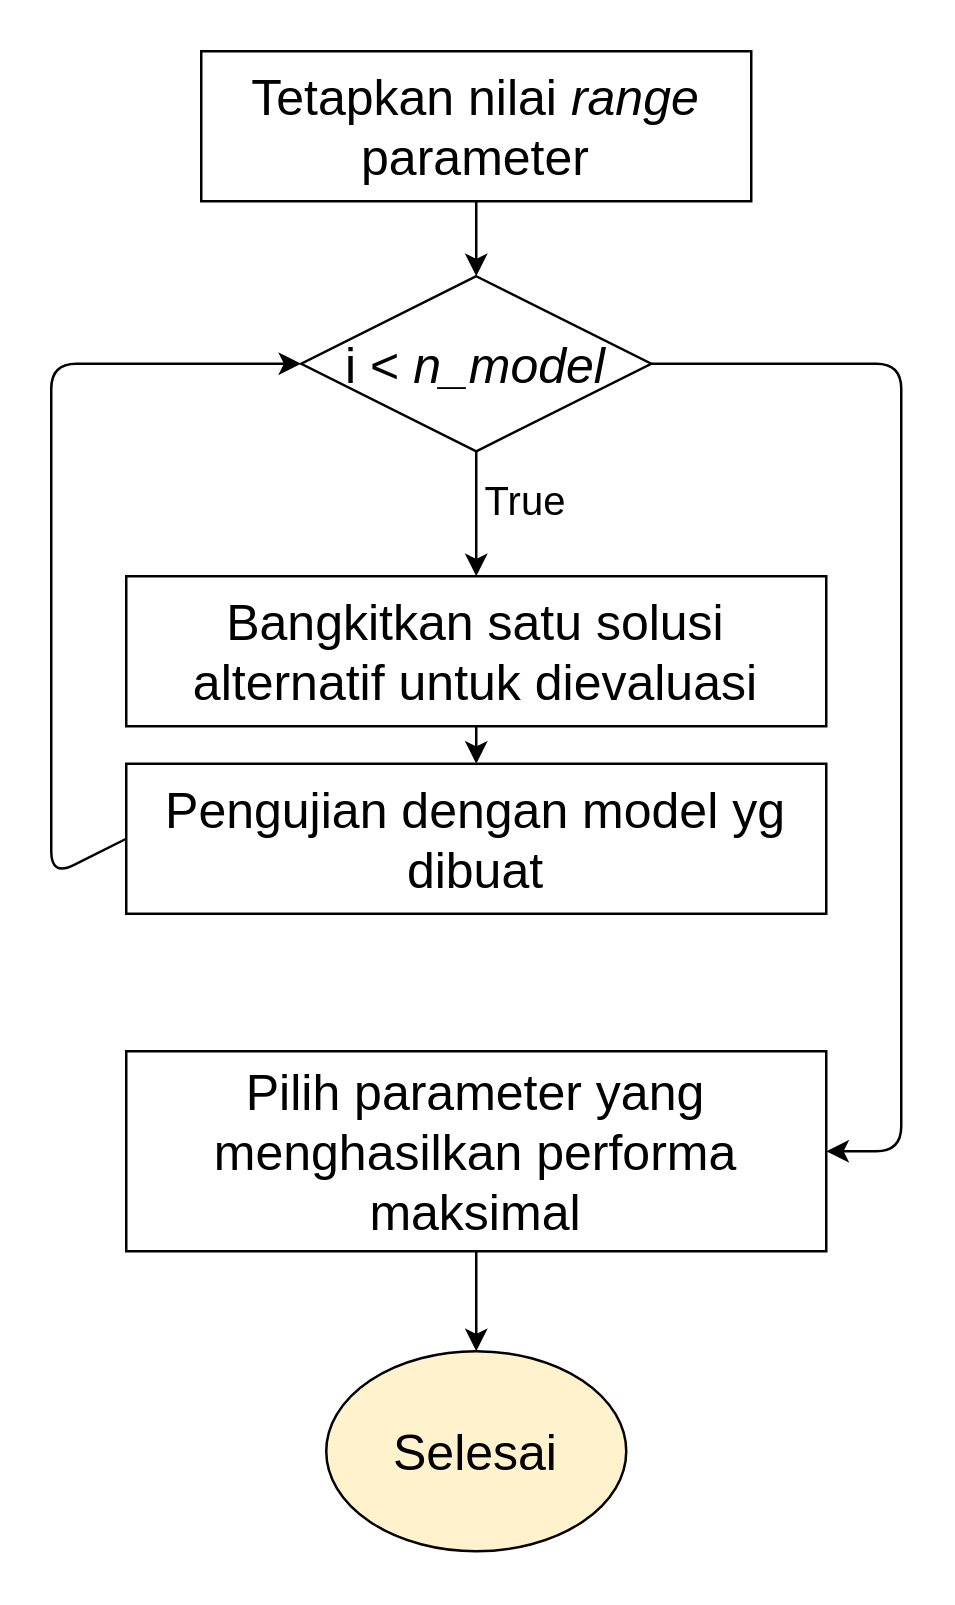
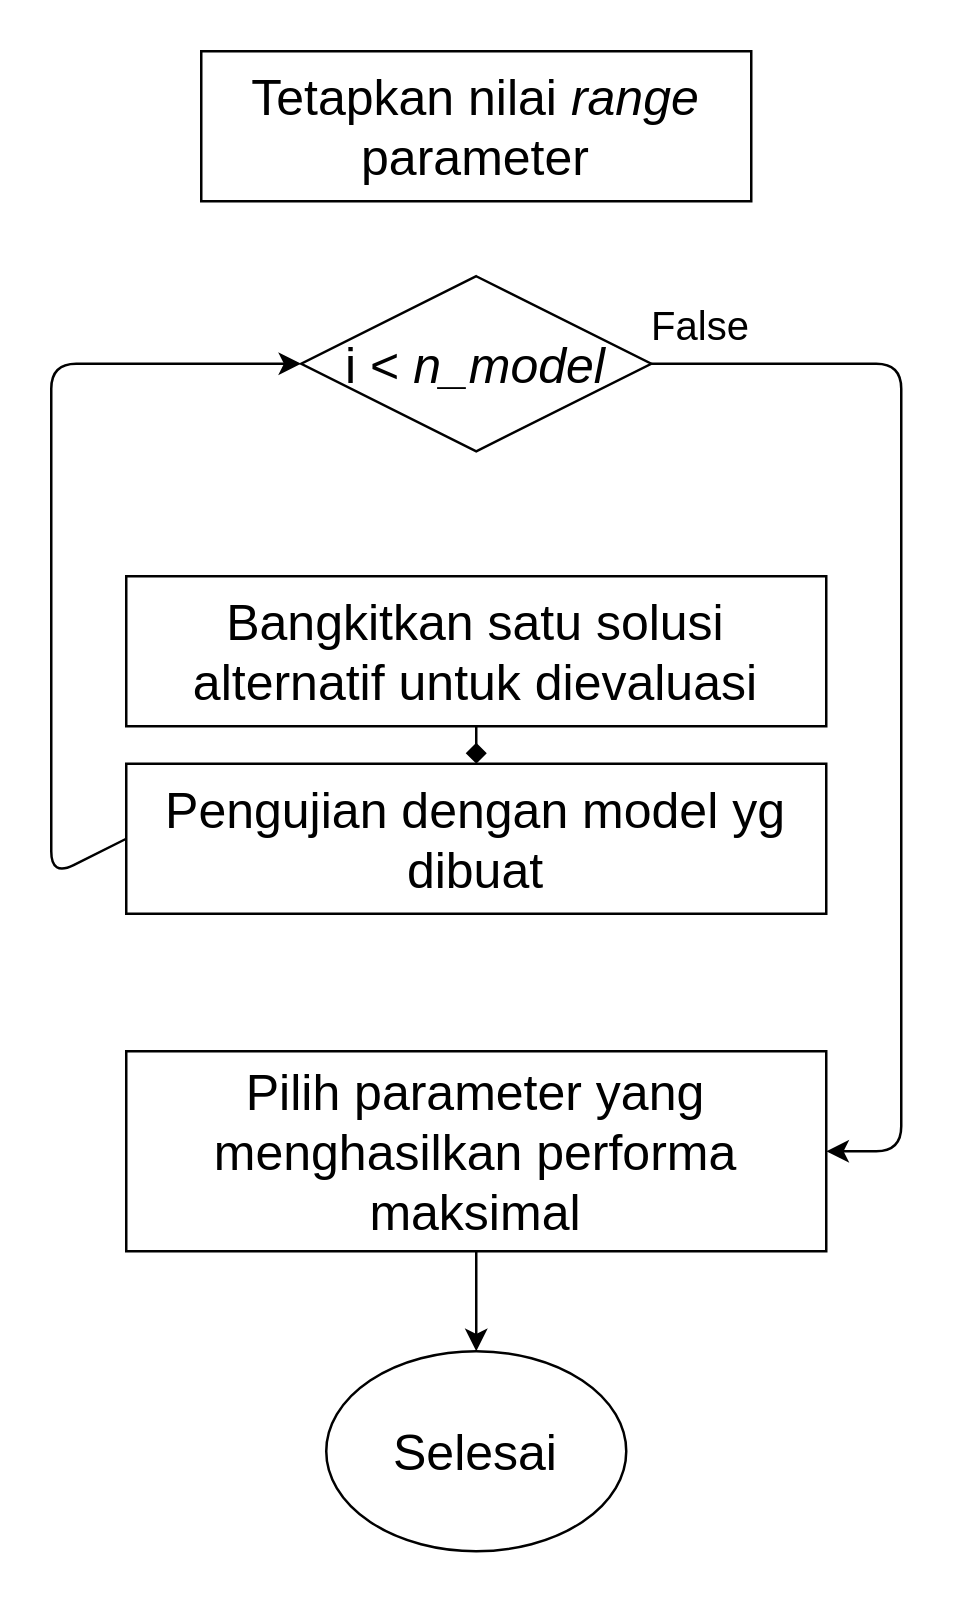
  <mxCell id="0" />
  <mxCell id="1" parent="0" />
- <mxCell id="2" value="&lt;font style=&quot;font-size: 20px&quot;&gt;Selesai&lt;/font&gt;" style="ellipse;whiteSpace=wrap;html=1;fillColor=#fff2cc;" vertex="1" parent="1"><mxGeometry x="130" y="540" width="120" height="80" as="geometry" /></mxCell>
+ <mxCell id="2" value="&lt;font style=&quot;font-size: 20px&quot;&gt;Selesai&lt;/font&gt;" style="ellipse;whiteSpace=wrap;html=1;" vertex="1" parent="1"><mxGeometry x="130" y="540" width="120" height="80" as="geometry" /></mxCell>
  <mxCell id="3" value="&lt;font style=&quot;font-size: 20px&quot;&gt;Tetapkan nilai &lt;i&gt;range&lt;/i&gt; parameter&lt;/font&gt;" style="rounded=0;whiteSpace=wrap;html=1;" vertex="1" parent="1"><mxGeometry x="80" y="20" width="220" height="60" as="geometry" /></mxCell>
  <mxCell id="4" value="&lt;span style=&quot;font-size: 20px&quot;&gt;Bangkitkan satu solusi alternatif untuk dievaluasi&lt;/span&gt;" style="rounded=0;whiteSpace=wrap;html=1;" vertex="1" parent="1"><mxGeometry x="50" y="230" width="280" height="60" as="geometry" /></mxCell>
  <mxCell id="5" value="&lt;span style=&quot;font-size: 20px&quot;&gt;Pengujian dengan model yg dibuat&lt;/span&gt;" style="rounded=0;whiteSpace=wrap;html=1;" vertex="1" parent="1"><mxGeometry x="50" y="305" width="280" height="60" as="geometry" /></mxCell>
  <mxCell id="6" value="&lt;span style=&quot;font-size: 20px&quot;&gt;Pilih parameter yang menghasilkan performa maksimal&lt;/span&gt;" style="rounded=0;whiteSpace=wrap;html=1;" vertex="1" parent="1"><mxGeometry x="50" y="420" width="280" height="80" as="geometry" /></mxCell>
- <mxCell id="7" value="" style="endArrow=classic;html=1;exitX=0.5;exitY=1;exitDx=0;exitDy=0;entryX=0.5;entryY=0;entryDx=0;entryDy=0;" edge="1" parent="1" source="4" target="5"><mxGeometry width="50" height="50" relative="1" as="geometry"><mxPoint x="200" y="260" as="sourcePoint" /><mxPoint x="250" y="210" as="targetPoint" /></mxGeometry></mxCell>
+ <mxCell id="7" value="" style="endArrow=diamond;html=1;exitX=0.5;exitY=1;exitDx=0;exitDy=0;entryX=0.5;entryY=0;entryDx=0;entryDy=0;" edge="1" parent="1" source="4" target="5"><mxGeometry width="50" height="50" relative="1" as="geometry"><mxPoint x="200" y="260" as="sourcePoint" /><mxPoint x="250" y="210" as="targetPoint" /></mxGeometry></mxCell>
  <mxCell id="8" value="" style="endArrow=classic;html=1;exitX=0.5;exitY=1;exitDx=0;exitDy=0;entryX=0.5;entryY=0;entryDx=0;entryDy=0;" edge="1" parent="1" source="6" target="2"><mxGeometry width="50" height="50" relative="1" as="geometry"><mxPoint x="200" y="570" as="sourcePoint" /><mxPoint x="250" y="520" as="targetPoint" /></mxGeometry></mxCell>
  <mxCell id="9" value="&lt;font style=&quot;font-size: 20px&quot;&gt;i &amp;lt;&amp;nbsp;&lt;i&gt;n_model&lt;/i&gt;&lt;/font&gt;" style="rhombus;whiteSpace=wrap;html=1;" vertex="1" parent="1"><mxGeometry x="120" y="110" width="140" height="70" as="geometry" /></mxCell>
- <mxCell id="10" value="" style="endArrow=classic;html=1;exitX=0.5;exitY=1;exitDx=0;exitDy=0;entryX=0.5;entryY=0;entryDx=0;entryDy=0;" edge="1" parent="1" source="3" target="9"><mxGeometry width="50" height="50" relative="1" as="geometry"><mxPoint x="130" y="210" as="sourcePoint" /><mxPoint x="180" y="160" as="targetPoint" /></mxGeometry></mxCell>
- <mxCell id="11" value="" style="endArrow=classic;html=1;exitX=0.5;exitY=1;exitDx=0;exitDy=0;entryX=0.5;entryY=0;entryDx=0;entryDy=0;" edge="1" parent="1" source="9" target="4"><mxGeometry width="50" height="50" relative="1" as="geometry"><mxPoint x="130" y="210" as="sourcePoint" /><mxPoint x="180" y="160" as="targetPoint" /></mxGeometry></mxCell>
  <mxCell id="12" value="" style="endArrow=classic;html=1;exitX=1;exitY=0.5;exitDx=0;exitDy=0;entryX=1;entryY=0.5;entryDx=0;entryDy=0;" edge="1" parent="1" source="9" target="6"><mxGeometry width="50" height="50" relative="1" as="geometry"><mxPoint x="130" y="360" as="sourcePoint" /><mxPoint x="180" y="310" as="targetPoint" /><Array as="points"><mxPoint x="360" y="145" /><mxPoint x="360" y="460" /></Array></mxGeometry></mxCell>
  <mxCell id="13" value="" style="endArrow=classic;html=1;exitX=0;exitY=0.5;exitDx=0;exitDy=0;entryX=0;entryY=0.5;entryDx=0;entryDy=0;" edge="1" parent="1" source="5" target="9"><mxGeometry width="50" height="50" relative="1" as="geometry"><mxPoint x="130" y="210" as="sourcePoint" /><mxPoint x="180" y="160" as="targetPoint" /><Array as="points"><mxPoint x="20" y="350" /><mxPoint x="20" y="145" /></Array></mxGeometry></mxCell>
- <mxCell id="14" value="&lt;font style=&quot;font-size: 16px&quot;&gt;True&lt;/font&gt;" style="text;html=1;strokeColor=none;fillColor=none;align=center;verticalAlign=middle;whiteSpace=wrap;rounded=0;" vertex="1" parent="1"><mxGeometry x="190" y="190" width="40" height="20" as="geometry" /></mxCell>
+ <mxCell id="15" value="&lt;font style=&quot;font-size: 16px&quot;&gt;False&lt;/font&gt;" style="text;html=1;strokeColor=none;fillColor=none;align=center;verticalAlign=middle;whiteSpace=wrap;rounded=0;" vertex="1" parent="1"><mxGeometry x="260" y="120" width="40" height="20" as="geometry" /></mxCell>
